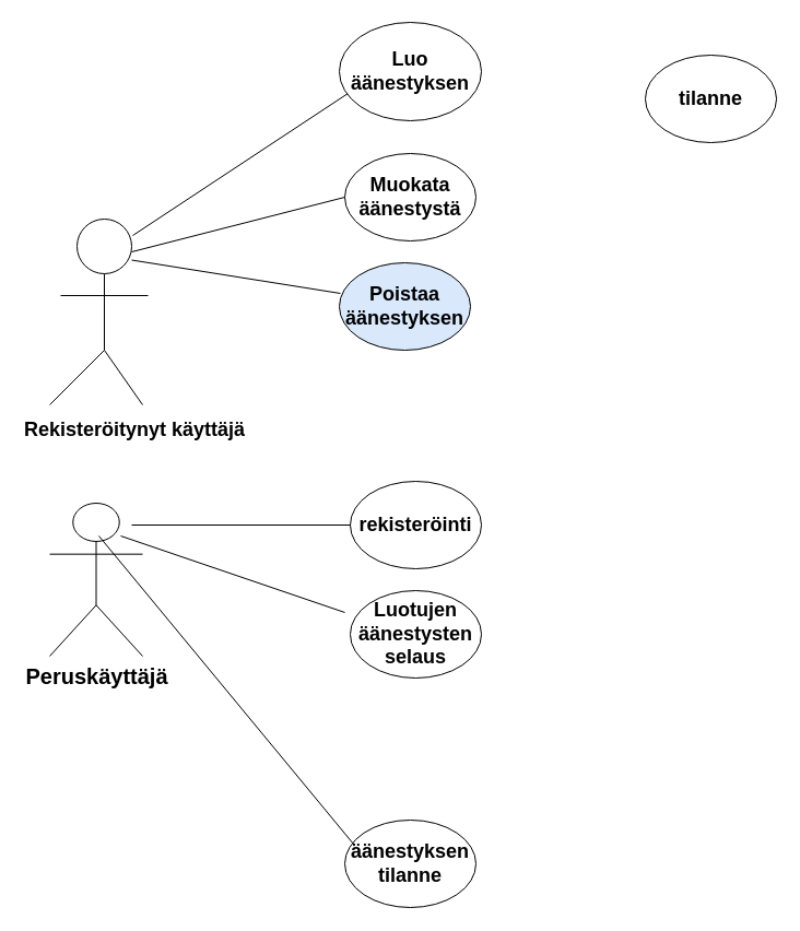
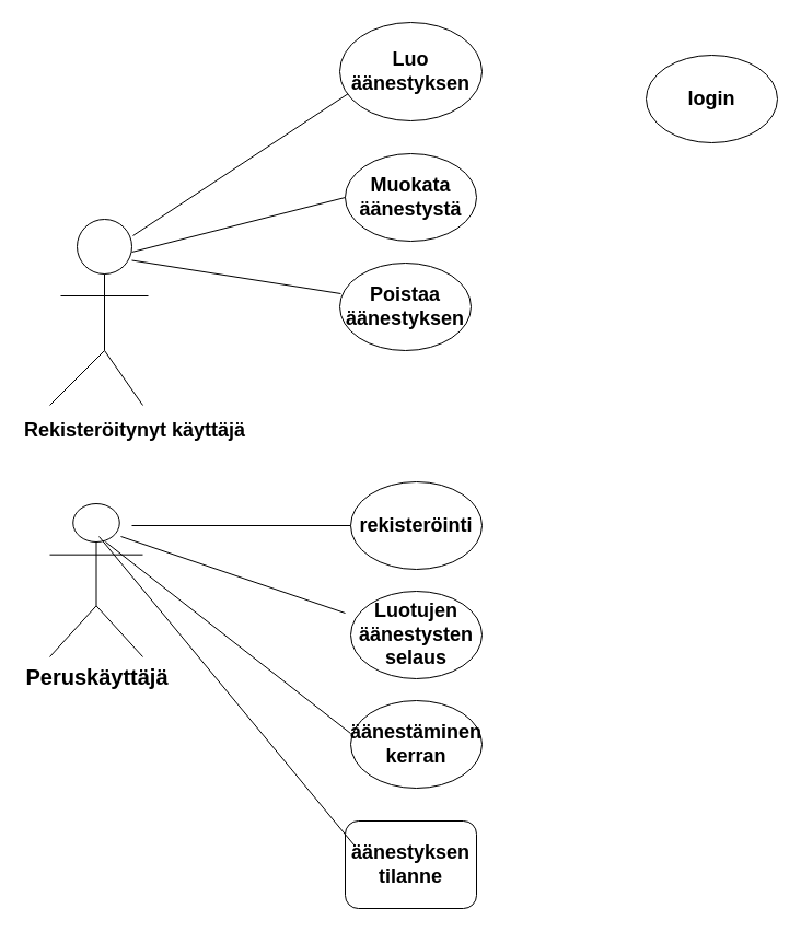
  <mxCell id="0" />
  <mxCell id="1" parent="0" />
  <mxCell id="2" value="" style="ellipse;whiteSpace=wrap;html=1;aspect=fixed;" vertex="1" parent="1"><mxGeometry x="70" y="200" width="50" height="50" as="geometry" /></mxCell>
  <mxCell id="3" value="" style="endArrow=none;html=1;" edge="1" parent="1"><mxGeometry width="50" height="50" relative="1" as="geometry"><mxPoint x="95" y="320" as="sourcePoint" /><mxPoint x="95" y="250" as="targetPoint" /></mxGeometry></mxCell>
  <mxCell id="4" value="" style="endArrow=none;html=1;" edge="1" parent="1"><mxGeometry width="50" height="50" relative="1" as="geometry"><mxPoint x="55" y="270" as="sourcePoint" /><mxPoint x="135" y="270" as="targetPoint" /></mxGeometry></mxCell>
  <mxCell id="5" value="" style="endArrow=none;html=1;" edge="1" parent="1"><mxGeometry width="50" height="50" relative="1" as="geometry"><mxPoint x="45" y="370" as="sourcePoint" /><mxPoint x="95" y="320" as="targetPoint" /></mxGeometry></mxCell>
  <mxCell id="6" value="" style="endArrow=none;html=1;" edge="1" parent="1"><mxGeometry width="50" height="50" relative="1" as="geometry"><mxPoint x="130" y="370" as="sourcePoint" /><mxPoint x="95" y="320" as="targetPoint" /></mxGeometry></mxCell>
  <mxCell id="7" value="&lt;span style=&quot;font-size: 18px&quot;&gt;&lt;b&gt;Rekisteröitynyt käyttäjä&lt;/b&gt;&lt;/span&gt;" style="text;html=1;resizable=0;points=[];autosize=1;align=left;verticalAlign=top;spacingTop=-4;" vertex="1" parent="1"><mxGeometry x="20" y="380" width="220" height="20" as="geometry" /></mxCell>
  <mxCell id="8" value="&lt;span style=&quot;font-size: 18px&quot;&gt;&lt;b&gt;Luo äänestyksen&lt;/b&gt;&lt;/span&gt;" style="ellipse;whiteSpace=wrap;html=1;" vertex="1" parent="1"><mxGeometry x="310" y="20" width="130" height="90" as="geometry" /></mxCell>
  <mxCell id="9" value="&lt;b&gt;&lt;font style=&quot;font-size: 18px&quot;&gt;Muokata äänestystä&lt;/font&gt;&lt;/b&gt;" style="ellipse;whiteSpace=wrap;html=1;" vertex="1" parent="1"><mxGeometry x="315" y="140" width="120" height="80" as="geometry" /></mxCell>
- <mxCell id="10" value="&lt;b&gt;&lt;font style=&quot;font-size: 18px&quot;&gt;Poistaa äänestyksen&lt;/font&gt;&lt;/b&gt;" style="ellipse;whiteSpace=wrap;html=1;fillColor=#dae8fc;" vertex="1" parent="1"><mxGeometry x="310" y="240" width="120" height="80" as="geometry" /></mxCell>
+ <mxCell id="10" value="&lt;b&gt;&lt;font style=&quot;font-size: 18px&quot;&gt;Poistaa äänestyksen&lt;/font&gt;&lt;/b&gt;" style="ellipse;whiteSpace=wrap;html=1;" vertex="1" parent="1"><mxGeometry x="310" y="240" width="120" height="80" as="geometry" /></mxCell>
  <mxCell id="11" value="" style="endArrow=none;html=1;entryX=0.058;entryY=0.725;entryDx=0;entryDy=0;entryPerimeter=0;exitX=1.02;exitY=0.3;exitDx=0;exitDy=0;exitPerimeter=0;" edge="1" parent="1" source="2" target="8"><mxGeometry width="50" height="50" relative="1" as="geometry"><mxPoint x="130" y="210" as="sourcePoint" /><mxPoint x="180" y="160" as="targetPoint" /></mxGeometry></mxCell>
  <mxCell id="12" value="" style="endArrow=none;html=1;entryX=0;entryY=0.5;entryDx=0;entryDy=0;" edge="1" parent="1" target="9"><mxGeometry width="50" height="50" relative="1" as="geometry"><mxPoint x="120" y="230" as="sourcePoint" /><mxPoint x="300" y="170" as="targetPoint" /></mxGeometry></mxCell>
  <mxCell id="13" value="" style="endArrow=none;html=1;entryX=0.008;entryY=0.35;entryDx=0;entryDy=0;entryPerimeter=0;" edge="1" parent="1" target="10"><mxGeometry width="50" height="50" relative="1" as="geometry"><mxPoint x="120" y="237.5" as="sourcePoint" /><mxPoint x="190" y="262.5" as="targetPoint" /></mxGeometry></mxCell>
- <mxCell id="14" value="&lt;font style=&quot;font-size: 18px&quot;&gt;&lt;b&gt;tilanne&lt;/b&gt;&lt;/font&gt;" style="ellipse;whiteSpace=wrap;html=1;" vertex="1" parent="1"><mxGeometry x="590" y="50" width="120" height="80" as="geometry" /></mxCell>
+ <mxCell id="14" value="&lt;font style=&quot;font-size: 18px&quot;&gt;&lt;b&gt;login&lt;/b&gt;&lt;/font&gt;" style="ellipse;whiteSpace=wrap;html=1;" vertex="1" parent="1"><mxGeometry x="590" y="50" width="120" height="80" as="geometry" /></mxCell>
  <mxCell id="15" value="&lt;b&gt;&lt;font style=&quot;font-size: 20px&quot;&gt;Peruskäyttäjä&lt;/font&gt;&lt;/b&gt;" style="shape=umlActor;verticalLabelPosition=bottom;labelBackgroundColor=#ffffff;verticalAlign=top;html=1;" vertex="1" parent="1"><mxGeometry x="45" y="460" width="85" height="140" as="geometry" /></mxCell>
  <mxCell id="16" value="&lt;span style=&quot;font-size: 18px&quot;&gt;&lt;b&gt;rekisteröinti&lt;/b&gt;&lt;/span&gt;" style="ellipse;whiteSpace=wrap;html=1;" vertex="1" parent="1"><mxGeometry x="320" y="440" width="120" height="80" as="geometry" /></mxCell>
  <mxCell id="17" value="" style="endArrow=none;html=1;" edge="1" parent="1"><mxGeometry width="50" height="50" relative="1" as="geometry"><mxPoint x="120" y="480" as="sourcePoint" /><mxPoint x="320" y="480" as="targetPoint" /></mxGeometry></mxCell>
  <mxCell id="18" value="&lt;b&gt;&lt;font style=&quot;font-size: 18px&quot;&gt;Luotujen&lt;br&gt;äänestysten selaus&lt;/font&gt;&lt;/b&gt;" style="ellipse;whiteSpace=wrap;html=1;" vertex="1" parent="1"><mxGeometry x="320" y="540" width="120" height="80" as="geometry" /></mxCell>
+ <mxCell id="19" value="&lt;b&gt;&lt;font style=&quot;font-size: 18px&quot;&gt;äänestäminen kerran&lt;/font&gt;&lt;/b&gt;" style="ellipse;whiteSpace=wrap;html=1;" vertex="1" parent="1"><mxGeometry x="320" y="640" width="120" height="80" as="geometry" /></mxCell>
  <mxCell id="20" value="" style="endArrow=none;html=1;" edge="1" parent="1"><mxGeometry width="50" height="50" relative="1" as="geometry"><mxPoint x="110" y="490" as="sourcePoint" /><mxPoint x="315" y="560" as="targetPoint" /></mxGeometry></mxCell>
- <mxCell id="22" value="&lt;b&gt;&lt;font style=&quot;font-size: 18px&quot;&gt;äänestyksen tilanne&lt;/font&gt;&lt;/b&gt;" style="ellipse;whiteSpace=wrap;html=1;" vertex="1" parent="1"><mxGeometry x="315" y="750" width="120" height="80" as="geometry" /></mxCell>
+ <mxCell id="21" value="" style="endArrow=none;html=1;exitX=0.6;exitY=0.25;exitDx=0;exitDy=0;exitPerimeter=0;entryX=0;entryY=0.375;entryDx=0;entryDy=0;entryPerimeter=0;" edge="1" parent="1" source="15" target="19"><mxGeometry width="50" height="50" relative="1" as="geometry"><mxPoint x="95" y="700" as="sourcePoint" /><mxPoint x="300" y="650" as="targetPoint" /></mxGeometry></mxCell>
+ <mxCell id="22" value="&lt;b&gt;&lt;font style=&quot;font-size: 18px&quot;&gt;äänestyksen tilanne&lt;/font&gt;&lt;/b&gt;" style="whiteSpace=wrap;html=1;rounded=1;" vertex="1" parent="1"><mxGeometry x="315" y="750" width="120" height="80" as="geometry" /></mxCell>
  <mxCell id="23" value="" style="endArrow=none;html=1;entryX=0.067;entryY=0.275;entryDx=0;entryDy=0;entryPerimeter=0;" edge="1" parent="1" target="22"><mxGeometry width="50" height="50" relative="1" as="geometry"><mxPoint x="90" y="490" as="sourcePoint" /><mxPoint x="170" y="600" as="targetPoint" /></mxGeometry></mxCell>
